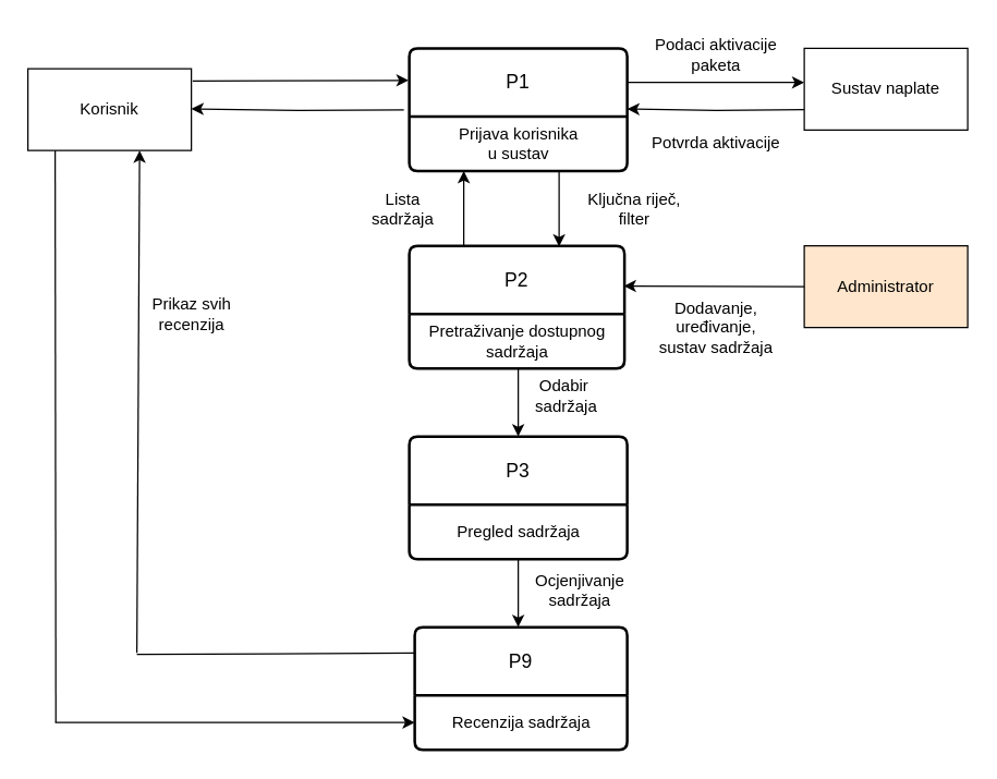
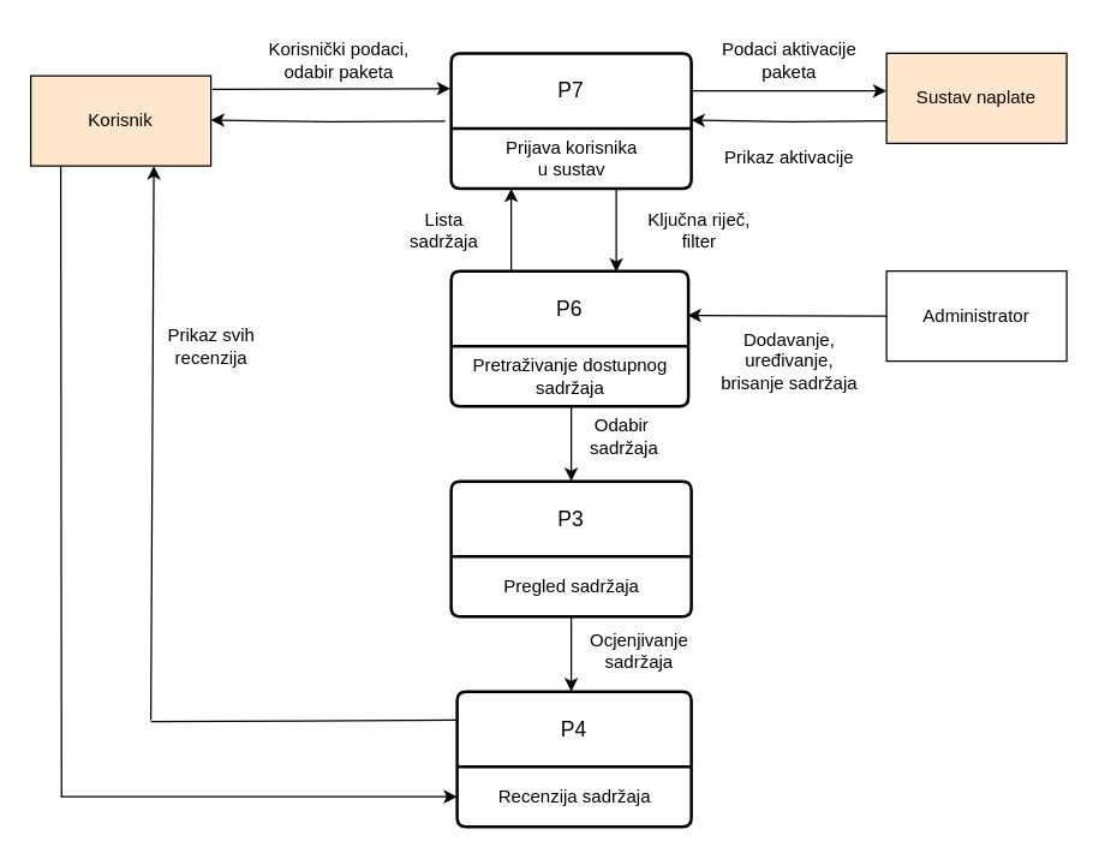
  <mxCell id="0" />
  <mxCell id="1" parent="0" />
- <mxCell id="2" value="P1" style="swimlane;childLayout=stackLayout;horizontal=1;startSize=50;horizontalStack=0;rounded=1;fontSize=14;fontStyle=0;strokeWidth=2;resizeParent=0;resizeLast=1;shadow=0;dashed=0;align=center;arcSize=4;whiteSpace=wrap;html=1;" vertex="1" parent="1"><mxGeometry x="300" y="35" width="160" height="90" as="geometry" /></mxCell>
+ <mxCell id="2" value="P7" style="swimlane;childLayout=stackLayout;horizontal=1;startSize=50;horizontalStack=0;rounded=1;fontSize=14;fontStyle=0;strokeWidth=2;resizeParent=0;resizeLast=1;shadow=0;dashed=0;align=center;arcSize=4;whiteSpace=wrap;html=1;" vertex="1" parent="1"><mxGeometry x="300" y="35" width="160" height="90" as="geometry" /></mxCell>
  <mxCell id="3" value="Prijava korisnika &lt;br&gt;u sustav" style="text;html=1;align=center;verticalAlign=middle;resizable=0;points=[];autosize=1;strokeColor=none;fillColor=none;" vertex="1" parent="2"><mxGeometry y="50" width="160" height="40" as="geometry" /></mxCell>
  <mxCell id="4" value="" style="edgeStyle=orthogonalEdgeStyle;rounded=0;orthogonalLoop=1;jettySize=auto;html=1;exitX=1.008;exitY=0.15;exitDx=0;exitDy=0;exitPerimeter=0;" edge="1" parent="1" source="5"><mxGeometry relative="1" as="geometry"><mxPoint x="151" y="58" as="sourcePoint" /><mxPoint x="299.5" y="58.5" as="targetPoint" /></mxGeometry></mxCell>
- <mxCell id="5" value="Korisnik" style="rounded=0;whiteSpace=wrap;html=1;" vertex="1" parent="1"><mxGeometry x="20" y="50" width="120" height="60" as="geometry" /></mxCell>
+ <mxCell id="5" value="Korisnik" style="rounded=0;whiteSpace=wrap;html=1;fillColor=#ffe6cc;" vertex="1" parent="1"><mxGeometry x="20" y="50" width="120" height="60" as="geometry" /></mxCell>
  <mxCell id="6" value="" style="edgeStyle=orthogonalEdgeStyle;rounded=0;orthogonalLoop=1;jettySize=auto;html=1;exitX=0;exitY=0.443;exitDx=0;exitDy=0;exitPerimeter=0;entryX=1.033;entryY=0.617;entryDx=0;entryDy=0;entryPerimeter=0;" edge="1" parent="1"><mxGeometry relative="1" as="geometry"><mxPoint x="296.04" y="80.11" as="sourcePoint" /><mxPoint x="140" y="79.41" as="targetPoint" /></mxGeometry></mxCell>
- <mxCell id="8" value="P2" style="swimlane;childLayout=stackLayout;horizontal=1;startSize=50;horizontalStack=0;rounded=1;fontSize=14;fontStyle=0;strokeWidth=2;resizeParent=0;resizeLast=1;shadow=0;dashed=0;align=center;arcSize=4;whiteSpace=wrap;html=1;" vertex="1" parent="1"><mxGeometry x="300" y="180" width="158" height="90" as="geometry" /></mxCell>
+ <mxCell id="7" value="Korisnički podaci,&lt;br&gt;odabir paketa" style="text;html=1;align=center;verticalAlign=middle;resizable=0;points=[];autosize=1;strokeColor=none;fillColor=none;" vertex="1" parent="1"><mxGeometry x="165" y="20" width="120" height="40" as="geometry" /></mxCell>
+ <mxCell id="8" value="P6" style="swimlane;childLayout=stackLayout;horizontal=1;startSize=50;horizontalStack=0;rounded=1;fontSize=14;fontStyle=0;strokeWidth=2;resizeParent=0;resizeLast=1;shadow=0;dashed=0;align=center;arcSize=4;whiteSpace=wrap;html=1;" vertex="1" parent="1"><mxGeometry x="300" y="180" width="158" height="90" as="geometry" /></mxCell>
  <mxCell id="9" value="Pretraživanje dostupnog &lt;br&gt;sadržaja" style="text;html=1;align=center;verticalAlign=middle;resizable=0;points=[];autosize=1;strokeColor=none;fillColor=none;" vertex="1" parent="8"><mxGeometry y="50" width="158" height="40" as="geometry" /></mxCell>
  <mxCell id="10" value="" style="edgeStyle=orthogonalEdgeStyle;rounded=0;orthogonalLoop=1;jettySize=auto;html=1;entryX=1.033;entryY=0.617;entryDx=0;entryDy=0;entryPerimeter=0;" edge="1" parent="1"><mxGeometry relative="1" as="geometry"><mxPoint x="340" y="180" as="sourcePoint" /><mxPoint x="340" y="125" as="targetPoint" /><Array as="points"><mxPoint x="340" y="145" /><mxPoint x="340" y="145" /></Array></mxGeometry></mxCell>
  <mxCell id="11" value="Lista &lt;br&gt;sadržaja" style="text;html=1;align=center;verticalAlign=middle;resizable=0;points=[];autosize=1;strokeColor=none;fillColor=none;" vertex="1" parent="1"><mxGeometry x="260" y="133" width="70" height="40" as="geometry" /></mxCell>
  <mxCell id="12" value="Ključna riječ, &lt;br&gt;filter" style="text;html=1;align=center;verticalAlign=middle;resizable=0;points=[];autosize=1;strokeColor=none;fillColor=none;" vertex="1" parent="1"><mxGeometry x="420" y="133" width="90" height="40" as="geometry" /></mxCell>
  <mxCell id="13" value="P3" style="swimlane;childLayout=stackLayout;horizontal=1;startSize=50;horizontalStack=0;rounded=1;fontSize=14;fontStyle=0;strokeWidth=2;resizeParent=0;resizeLast=1;shadow=0;dashed=0;align=center;arcSize=4;whiteSpace=wrap;html=1;" vertex="1" parent="1"><mxGeometry x="300" y="320" width="160" height="90" as="geometry" /></mxCell>
  <mxCell id="14" value="Pregled sadržaja" style="text;html=1;align=center;verticalAlign=middle;resizable=0;points=[];autosize=1;strokeColor=none;fillColor=none;" vertex="1" parent="13"><mxGeometry y="50" width="160" height="40" as="geometry" /></mxCell>
  <mxCell id="15" value="" style="edgeStyle=orthogonalEdgeStyle;rounded=0;orthogonalLoop=1;jettySize=auto;html=1;" edge="1" parent="1"><mxGeometry relative="1" as="geometry"><mxPoint x="410" y="125.5" as="sourcePoint" /><mxPoint x="410" y="180.5" as="targetPoint" /></mxGeometry></mxCell>
  <mxCell id="16" value="" style="endArrow=none;html=1;rounded=0;" edge="1" parent="1"><mxGeometry width="50" height="50" relative="1" as="geometry"><mxPoint x="40.5" y="530" as="sourcePoint" /><mxPoint x="40" y="110" as="targetPoint" /></mxGeometry></mxCell>
  <mxCell id="17" value="" style="endArrow=classic;html=1;rounded=0;entryX=-0.013;entryY=0.433;entryDx=0;entryDy=0;entryPerimeter=0;" edge="1" parent="1"><mxGeometry width="50" height="50" relative="1" as="geometry"><mxPoint x="40" y="530" as="sourcePoint" /><mxPoint x="304" y="530" as="targetPoint" /></mxGeometry></mxCell>
  <mxCell id="18" value="Odabir&amp;nbsp;&lt;br&gt;sadržaja" style="text;html=1;align=center;verticalAlign=middle;resizable=0;points=[];autosize=1;strokeColor=none;fillColor=none;" vertex="1" parent="1"><mxGeometry x="380" y="270" width="70" height="40" as="geometry" /></mxCell>
- <mxCell id="19" value="Administrator" style="rounded=0;whiteSpace=wrap;html=1;fillColor=#ffe6cc;" vertex="1" parent="1"><mxGeometry x="590" y="180" width="120" height="60" as="geometry" /></mxCell>
- <mxCell id="20" value="Dodavanje,&lt;br&gt;uređivanje,&lt;br&gt;sustav sadržaja" style="text;html=1;align=center;verticalAlign=middle;resizable=0;points=[];autosize=1;strokeColor=none;fillColor=none;" vertex="1" parent="1"><mxGeometry x="470" y="210" width="110" height="60" as="geometry" /></mxCell>
+ <mxCell id="19" value="Administrator" style="rounded=0;whiteSpace=wrap;html=1;" vertex="1" parent="1"><mxGeometry x="590" y="180" width="120" height="60" as="geometry" /></mxCell>
+ <mxCell id="20" value="Dodavanje,&lt;br&gt;uređivanje,&lt;br&gt;brisanje sadržaja" style="text;html=1;align=center;verticalAlign=middle;resizable=0;points=[];autosize=1;strokeColor=none;fillColor=none;" vertex="1" parent="1"><mxGeometry x="470" y="210" width="110" height="60" as="geometry" /></mxCell>
  <mxCell id="21" value="" style="edgeStyle=orthogonalEdgeStyle;rounded=0;orthogonalLoop=1;jettySize=auto;html=1;exitX=0;exitY=0.5;exitDx=0;exitDy=0;" edge="1" parent="1"><mxGeometry relative="1" as="geometry"><mxPoint x="590" y="80" as="sourcePoint" /><mxPoint x="460" y="79.5" as="targetPoint" /></mxGeometry></mxCell>
- <mxCell id="22" value="Sustav naplate" style="rounded=0;whiteSpace=wrap;html=1;" vertex="1" parent="1"><mxGeometry x="590" y="35" width="120" height="60" as="geometry" /></mxCell>
+ <mxCell id="22" value="Sustav naplate" style="rounded=0;whiteSpace=wrap;html=1;fillColor=#ffe6cc;" vertex="1" parent="1"><mxGeometry x="590" y="35" width="120" height="60" as="geometry" /></mxCell>
  <mxCell id="23" value="" style="edgeStyle=orthogonalEdgeStyle;rounded=0;orthogonalLoop=1;jettySize=auto;html=1;exitX=1.003;exitY=0.222;exitDx=0;exitDy=0;exitPerimeter=0;" edge="1" parent="1"><mxGeometry relative="1" as="geometry"><mxPoint x="460.45" y="60" as="sourcePoint" /><mxPoint x="590" y="60.02" as="targetPoint" /></mxGeometry></mxCell>
  <mxCell id="24" value="Podaci aktivacije&lt;br&gt;paketa" style="text;html=1;align=center;verticalAlign=middle;resizable=0;points=[];autosize=1;strokeColor=none;fillColor=none;" vertex="1" parent="1"><mxGeometry x="470" y="20" width="110" height="40" as="geometry" /></mxCell>
- <mxCell id="25" value="Potvrda aktivacije" style="text;html=1;align=center;verticalAlign=middle;resizable=0;points=[];autosize=1;strokeColor=none;fillColor=none;" vertex="1" parent="1"><mxGeometry x="465" y="90" width="120" height="30" as="geometry" /></mxCell>
+ <mxCell id="25" value="Prikaz aktivacije" style="text;html=1;align=center;verticalAlign=middle;resizable=0;points=[];autosize=1;strokeColor=none;fillColor=none;" vertex="1" parent="1"><mxGeometry x="465" y="90" width="120" height="30" as="geometry" /></mxCell>
  <mxCell id="26" value="" style="edgeStyle=orthogonalEdgeStyle;rounded=0;orthogonalLoop=1;jettySize=auto;html=1;" edge="1" parent="1"><mxGeometry relative="1" as="geometry"><mxPoint x="380" y="270" as="sourcePoint" /><mxPoint x="380" y="320" as="targetPoint" /></mxGeometry></mxCell>
  <mxCell id="27" value="" style="edgeStyle=orthogonalEdgeStyle;rounded=0;orthogonalLoop=1;jettySize=auto;html=1;exitX=0;exitY=0.5;exitDx=0;exitDy=0;" edge="1" parent="1" source="19"><mxGeometry relative="1" as="geometry"><mxPoint x="580" y="209.5" as="sourcePoint" /><mxPoint x="457.5" y="209.5" as="targetPoint" /></mxGeometry></mxCell>
- <mxCell id="28" value="P9" style="swimlane;childLayout=stackLayout;horizontal=1;startSize=50;horizontalStack=0;rounded=1;fontSize=14;fontStyle=0;strokeWidth=2;resizeParent=0;resizeLast=1;shadow=0;dashed=0;align=center;arcSize=4;whiteSpace=wrap;html=1;" vertex="1" parent="1"><mxGeometry x="304" y="460" width="156" height="90" as="geometry" /></mxCell>
+ <mxCell id="28" value="P4" style="swimlane;childLayout=stackLayout;horizontal=1;startSize=50;horizontalStack=0;rounded=1;fontSize=14;fontStyle=0;strokeWidth=2;resizeParent=0;resizeLast=1;shadow=0;dashed=0;align=center;arcSize=4;whiteSpace=wrap;html=1;" vertex="1" parent="1"><mxGeometry x="304" y="460" width="156" height="90" as="geometry" /></mxCell>
  <mxCell id="29" value="Recenzija sadržaja" style="text;html=1;align=center;verticalAlign=middle;resizable=0;points=[];autosize=1;strokeColor=none;fillColor=none;" vertex="1" parent="28"><mxGeometry y="50" width="156" height="40" as="geometry" /></mxCell>
  <mxCell id="30" value="" style="edgeStyle=orthogonalEdgeStyle;rounded=0;orthogonalLoop=1;jettySize=auto;html=1;" edge="1" parent="1"><mxGeometry relative="1" as="geometry"><mxPoint x="380" y="410" as="sourcePoint" /><mxPoint x="380" y="460" as="targetPoint" /></mxGeometry></mxCell>
  <mxCell id="31" value="" style="endArrow=classic;html=1;rounded=0;entryX=0.85;entryY=1.017;entryDx=0;entryDy=0;entryPerimeter=0;" edge="1" parent="1"><mxGeometry width="50" height="50" relative="1" as="geometry"><mxPoint x="100" y="478.98" as="sourcePoint" /><mxPoint x="102" y="110" as="targetPoint" /></mxGeometry></mxCell>
  <mxCell id="32" value="" style="endArrow=none;html=1;rounded=0;entryX=-0.001;entryY=0.212;entryDx=0;entryDy=0;entryPerimeter=0;" edge="1" parent="1" target="28"><mxGeometry width="50" height="50" relative="1" as="geometry"><mxPoint x="100" y="480" as="sourcePoint" /><mxPoint x="298" y="480" as="targetPoint" /></mxGeometry></mxCell>
  <mxCell id="33" value="Prikaz svih&lt;br&gt;recenzija" style="text;html=1;align=center;verticalAlign=middle;resizable=0;points=[];autosize=1;strokeColor=none;fillColor=none;" vertex="1" parent="1"><mxGeometry x="100" y="210" width="80" height="40" as="geometry" /></mxCell>
  <mxCell id="34" value="Ocjenjivanje &lt;br&gt;sadržaja" style="text;html=1;align=center;verticalAlign=middle;resizable=0;points=[];autosize=1;strokeColor=none;fillColor=none;" vertex="1" parent="1"><mxGeometry x="380" y="413" width="90" height="40" as="geometry" /></mxCell>
